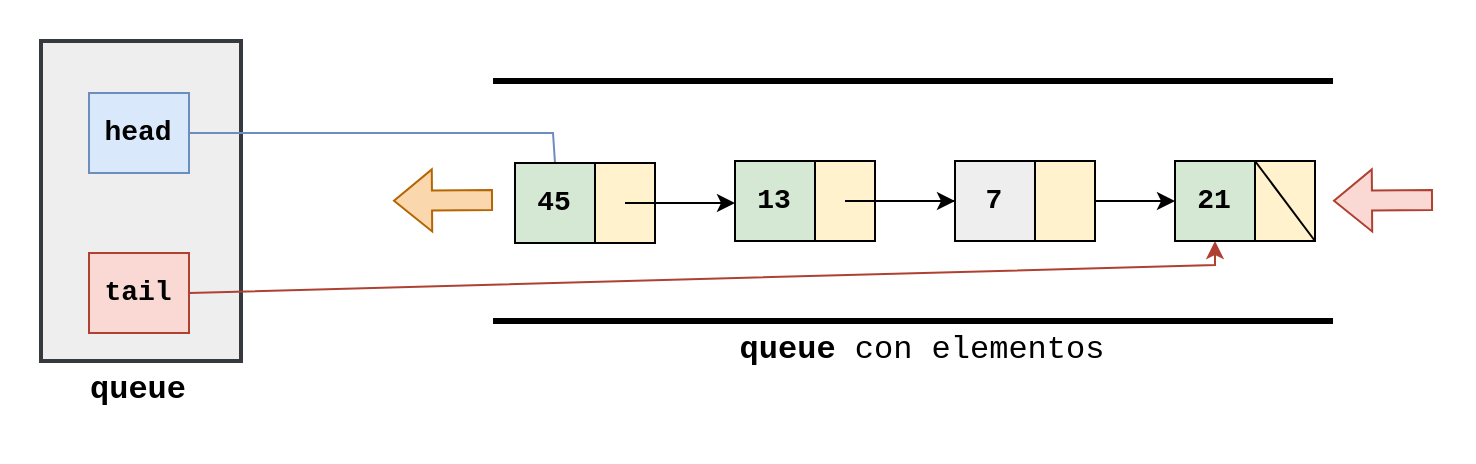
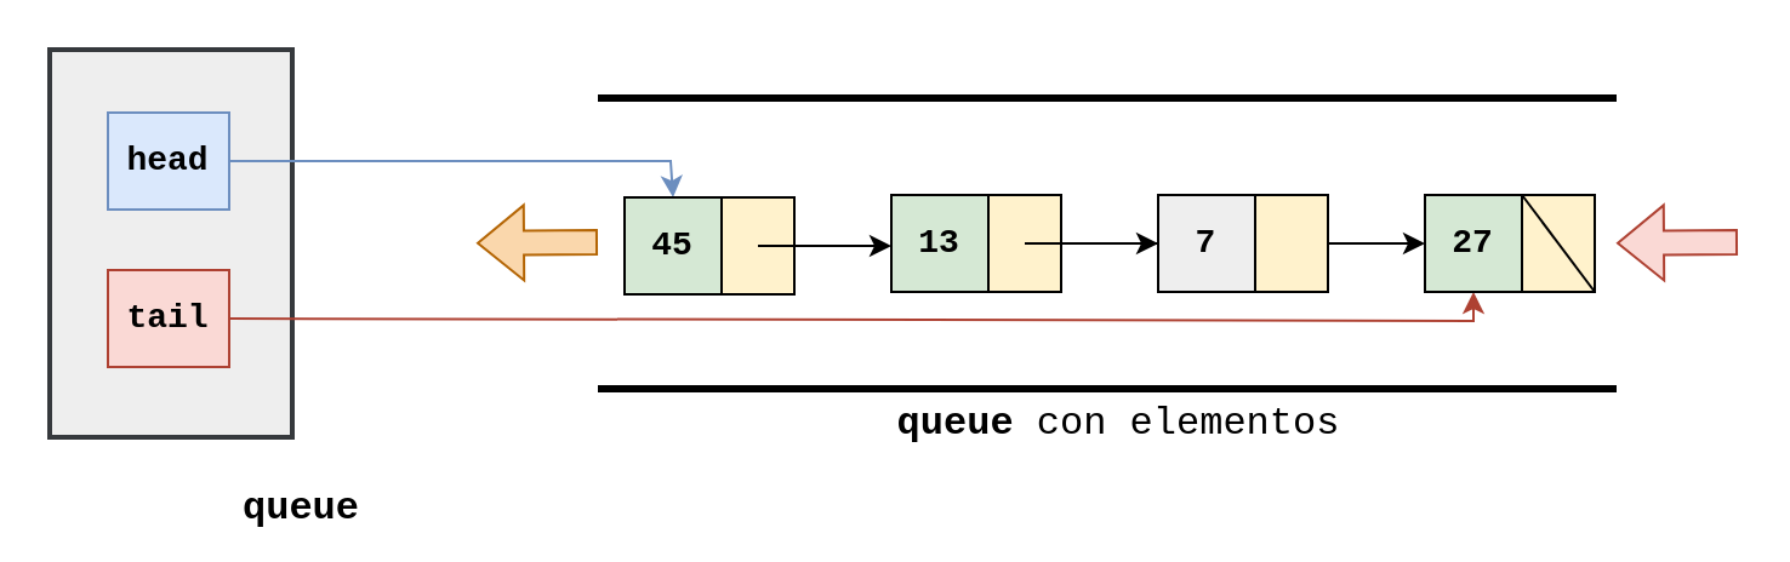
  <mxCell id="0" />
  <mxCell id="1" parent="0" />
  <mxCell id="2" value="" style="rounded=0;whiteSpace=wrap;html=1;fillColor=#eeeeee;strokeColor=#36393D;strokeWidth=2;" parent="1" vertex="1"><mxGeometry x="20" y="20" width="100" height="160" as="geometry" /></mxCell>
  <mxCell id="3" value="&lt;font style=&quot;font-size: 14px;&quot; face=&quot;Courier New&quot;&gt;&lt;b&gt;head&lt;/b&gt;&lt;/font&gt;" style="rounded=0;whiteSpace=wrap;html=1;fillColor=#dae8fc;strokeColor=#6C8EBF;" parent="1" vertex="1"><mxGeometry x="44" y="46" width="50" height="40" as="geometry" /></mxCell>
- <mxCell id="4" value="" style="endArrow=none;html=1;rounded=0;exitX=1;exitY=0.5;exitDx=0;exitDy=0;strokeColor=#6C8EBF;entryX=0.5;entryY=0;entryDx=0;entryDy=0;" parent="1" source="3" target="24" edge="1"><mxGeometry width="50" height="50" relative="1" as="geometry"><mxPoint x="266" y="186" as="sourcePoint" /><mxPoint x="276" y="76" as="targetPoint" /><Array as="points"><mxPoint x="276" y="66" /></Array></mxGeometry></mxCell>
- <mxCell id="5" value="&lt;font style=&quot;font-size: 16px;&quot; face=&quot;Courier New&quot;&gt;&lt;b&gt;queue&lt;/b&gt;&lt;/font&gt;" style="text;html=1;align=center;verticalAlign=middle;whiteSpace=wrap;rounded=0;" parent="1" vertex="1"><mxGeometry x="39" y="180" width="60" height="30" as="geometry" /></mxCell>
- <mxCell id="6" value="&lt;font style=&quot;font-size: 14px;&quot; face=&quot;Courier New&quot;&gt;&lt;b&gt;tail&lt;/b&gt;&lt;/font&gt;" style="rounded=0;whiteSpace=wrap;html=1;fillColor=#fad9d5;strokeColor=#ae4132;" parent="1" vertex="1"><mxGeometry x="44" y="126" width="50" height="40" as="geometry" /></mxCell>
+ <mxCell id="4" value="" style="endArrow=classic;html=1;rounded=0;exitX=1;exitY=0.5;exitDx=0;exitDy=0;strokeColor=#6C8EBF;entryX=0.5;entryY=0;entryDx=0;entryDy=0;" parent="1" source="3" target="24" edge="1"><mxGeometry width="50" height="50" relative="1" as="geometry"><mxPoint x="266" y="186" as="sourcePoint" /><mxPoint x="276" y="76" as="targetPoint" /><Array as="points"><mxPoint x="276" y="66" /></Array></mxGeometry></mxCell>
+ <mxCell id="5" value="&lt;font style=&quot;font-size: 16px;&quot; face=&quot;Courier New&quot;&gt;&lt;b&gt;queue&lt;/b&gt;&lt;/font&gt;" style="text;html=1;align=center;verticalAlign=middle;whiteSpace=wrap;rounded=0;" parent="1" vertex="1"><mxGeometry x="94" y="195" width="60" height="30" as="geometry" /></mxCell>
+ <mxCell id="6" value="&lt;font style=&quot;font-size: 14px;&quot; face=&quot;Courier New&quot;&gt;&lt;b&gt;tail&lt;/b&gt;&lt;/font&gt;" style="rounded=0;whiteSpace=wrap;html=1;fillColor=#fad9d5;strokeColor=#ae4132;" parent="1" vertex="1"><mxGeometry x="44" y="111" width="50" height="40" as="geometry" /></mxCell>
  <mxCell id="7" value="" style="endArrow=classic;html=1;rounded=0;exitX=1;exitY=0.5;exitDx=0;exitDy=0;strokeColor=#AE4132;entryX=0.5;entryY=1;entryDx=0;entryDy=0;" parent="1" source="6" target="18" edge="1"><mxGeometry width="50" height="50" relative="1" as="geometry"><mxPoint x="266" y="251" as="sourcePoint" /><mxPoint x="606" y="120" as="targetPoint" /><Array as="points"><mxPoint x="607" y="132" /></Array></mxGeometry></mxCell>
  <mxCell id="8" value="" style="endArrow=none;html=1;rounded=0;strokeWidth=3;" parent="1" edge="1"><mxGeometry width="50" height="50" relative="1" as="geometry"><mxPoint x="246" y="40" as="sourcePoint" /><mxPoint x="666" y="40" as="targetPoint" /></mxGeometry></mxCell>
  <mxCell id="9" value="" style="endArrow=none;html=1;rounded=0;strokeWidth=3;" parent="1" edge="1"><mxGeometry width="50" height="50" relative="1" as="geometry"><mxPoint x="246" y="160" as="sourcePoint" /><mxPoint x="666" y="160" as="targetPoint" /></mxGeometry></mxCell>
  <mxCell id="10" value="&lt;font style=&quot;font-size: 16px;&quot; face=&quot;Courier New&quot;&gt;&lt;b&gt;queue &lt;/b&gt;con elementos&lt;/font&gt;" style="text;html=1;align=center;verticalAlign=middle;whiteSpace=wrap;rounded=0;" parent="1" vertex="1"><mxGeometry x="356" y="160" width="210" height="30" as="geometry" /></mxCell>
  <mxCell id="11" value="&lt;font face=&quot;Courier New&quot;&gt;&lt;span style=&quot;font-size: 14px;&quot;&gt;&lt;b&gt;13&lt;/b&gt;&lt;/span&gt;&lt;/font&gt;" style="rounded=0;whiteSpace=wrap;html=1;fillColor=#d5e8d4;strokeColor=#000000;" parent="1" vertex="1"><mxGeometry x="367" y="80" width="40" height="40" as="geometry" /></mxCell>
  <mxCell id="12" value="" style="edgeStyle=orthogonalEdgeStyle;rounded=0;orthogonalLoop=1;jettySize=auto;html=1;" parent="1" source="13" target="23" edge="1"><mxGeometry relative="1" as="geometry" /></mxCell>
  <mxCell id="13" value="" style="rounded=0;whiteSpace=wrap;html=1;fillColor=#fff2cc;strokeColor=#000000;" parent="1" vertex="1"><mxGeometry x="407" y="80" width="30" height="40" as="geometry" /></mxCell>
  <mxCell id="14" value="" style="endArrow=classic;html=1;rounded=0;" parent="1" edge="1"><mxGeometry width="50" height="50" relative="1" as="geometry"><mxPoint x="422" y="100" as="sourcePoint" /><mxPoint x="477" y="100" as="targetPoint" /></mxGeometry></mxCell>
  <mxCell id="15" value="&lt;font face=&quot;Courier New&quot;&gt;&lt;span style=&quot;font-size: 14px;&quot;&gt;&lt;b&gt;7&lt;/b&gt;&lt;/span&gt;&lt;/font&gt;" style="rounded=0;whiteSpace=wrap;html=1;fillColor=#eeeeee;strokeColor=#000000;" parent="1" vertex="1"><mxGeometry x="477" y="80" width="40" height="40" as="geometry" /></mxCell>
  <mxCell id="16" value="" style="rounded=0;whiteSpace=wrap;html=1;fillColor=#fff2cc;strokeColor=#000000;" parent="1" vertex="1"><mxGeometry x="517" y="80" width="30" height="40" as="geometry" /></mxCell>
  <mxCell id="17" value="" style="endArrow=classic;html=1;rounded=0;" parent="1" edge="1"><mxGeometry width="50" height="50" relative="1" as="geometry"><mxPoint x="532" y="100" as="sourcePoint" /><mxPoint x="587" y="100" as="targetPoint" /></mxGeometry></mxCell>
- <mxCell id="18" value="&lt;font face=&quot;Courier New&quot;&gt;&lt;span style=&quot;font-size: 14px;&quot;&gt;&lt;b&gt;21&lt;/b&gt;&lt;/span&gt;&lt;/font&gt;" style="rounded=0;whiteSpace=wrap;html=1;fillColor=#d5e8d4;strokeColor=#000000;" parent="1" vertex="1"><mxGeometry x="587" y="80" width="40" height="40" as="geometry" /></mxCell>
+ <mxCell id="18" value="&lt;font face=&quot;Courier New&quot;&gt;&lt;span style=&quot;font-size: 14px;&quot;&gt;&lt;b&gt;27&lt;/b&gt;&lt;/span&gt;&lt;/font&gt;" style="rounded=0;whiteSpace=wrap;html=1;fillColor=#d5e8d4;strokeColor=#000000;" parent="1" vertex="1"><mxGeometry x="587" y="80" width="40" height="40" as="geometry" /></mxCell>
  <mxCell id="19" value="" style="rounded=0;whiteSpace=wrap;html=1;fillColor=#fff2cc;strokeColor=#000000;" parent="1" vertex="1"><mxGeometry x="627" y="80" width="30" height="40" as="geometry" /></mxCell>
  <mxCell id="20" value="" style="endArrow=none;html=1;rounded=0;exitX=1;exitY=1;exitDx=0;exitDy=0;entryX=1;entryY=0;entryDx=0;entryDy=0;" parent="1" source="19" target="18" edge="1"><mxGeometry width="50" height="50" relative="1" as="geometry"><mxPoint x="417" y="260" as="sourcePoint" /><mxPoint x="467" y="210" as="targetPoint" /></mxGeometry></mxCell>
  <mxCell id="21" value="" style="shape=flexArrow;endArrow=classic;html=1;rounded=0;fillColor=#fad7ac;strokeColor=#b46504;" parent="1" edge="1"><mxGeometry width="50" height="50" relative="1" as="geometry"><mxPoint x="246" y="99.5" as="sourcePoint" /><mxPoint x="196" y="99.84" as="targetPoint" /></mxGeometry></mxCell>
  <mxCell id="22" value="" style="shape=flexArrow;endArrow=classic;html=1;rounded=0;fillColor=#fad9d5;strokeColor=#ae4132;" parent="1" edge="1"><mxGeometry width="50" height="50" relative="1" as="geometry"><mxPoint x="716" y="99.5" as="sourcePoint" /><mxPoint x="666" y="99.84" as="targetPoint" /></mxGeometry></mxCell>
  <mxCell id="23" value="" style="rounded=0;whiteSpace=wrap;html=1;fillColor=#fff2cc;strokeColor=#000000;" parent="1" vertex="1"><mxGeometry x="517" y="80" width="30" height="40" as="geometry" /></mxCell>
  <mxCell id="24" value="&lt;font face=&quot;Courier New&quot;&gt;&lt;span style=&quot;font-size: 14px;&quot;&gt;&lt;b&gt;45&lt;/b&gt;&lt;/span&gt;&lt;/font&gt;" style="rounded=0;whiteSpace=wrap;html=1;fillColor=#d5e8d4;strokeColor=#000000;" parent="1" vertex="1"><mxGeometry x="257" y="81" width="40" height="40" as="geometry" /></mxCell>
  <mxCell id="25" value="" style="rounded=0;whiteSpace=wrap;html=1;fillColor=#fff2cc;strokeColor=#000000;" parent="1" vertex="1"><mxGeometry x="297" y="81" width="30" height="40" as="geometry" /></mxCell>
  <mxCell id="26" value="" style="endArrow=classic;html=1;rounded=0;" parent="1" edge="1"><mxGeometry width="50" height="50" relative="1" as="geometry"><mxPoint x="312" y="101" as="sourcePoint" /><mxPoint x="367" y="101" as="targetPoint" /></mxGeometry></mxCell>
